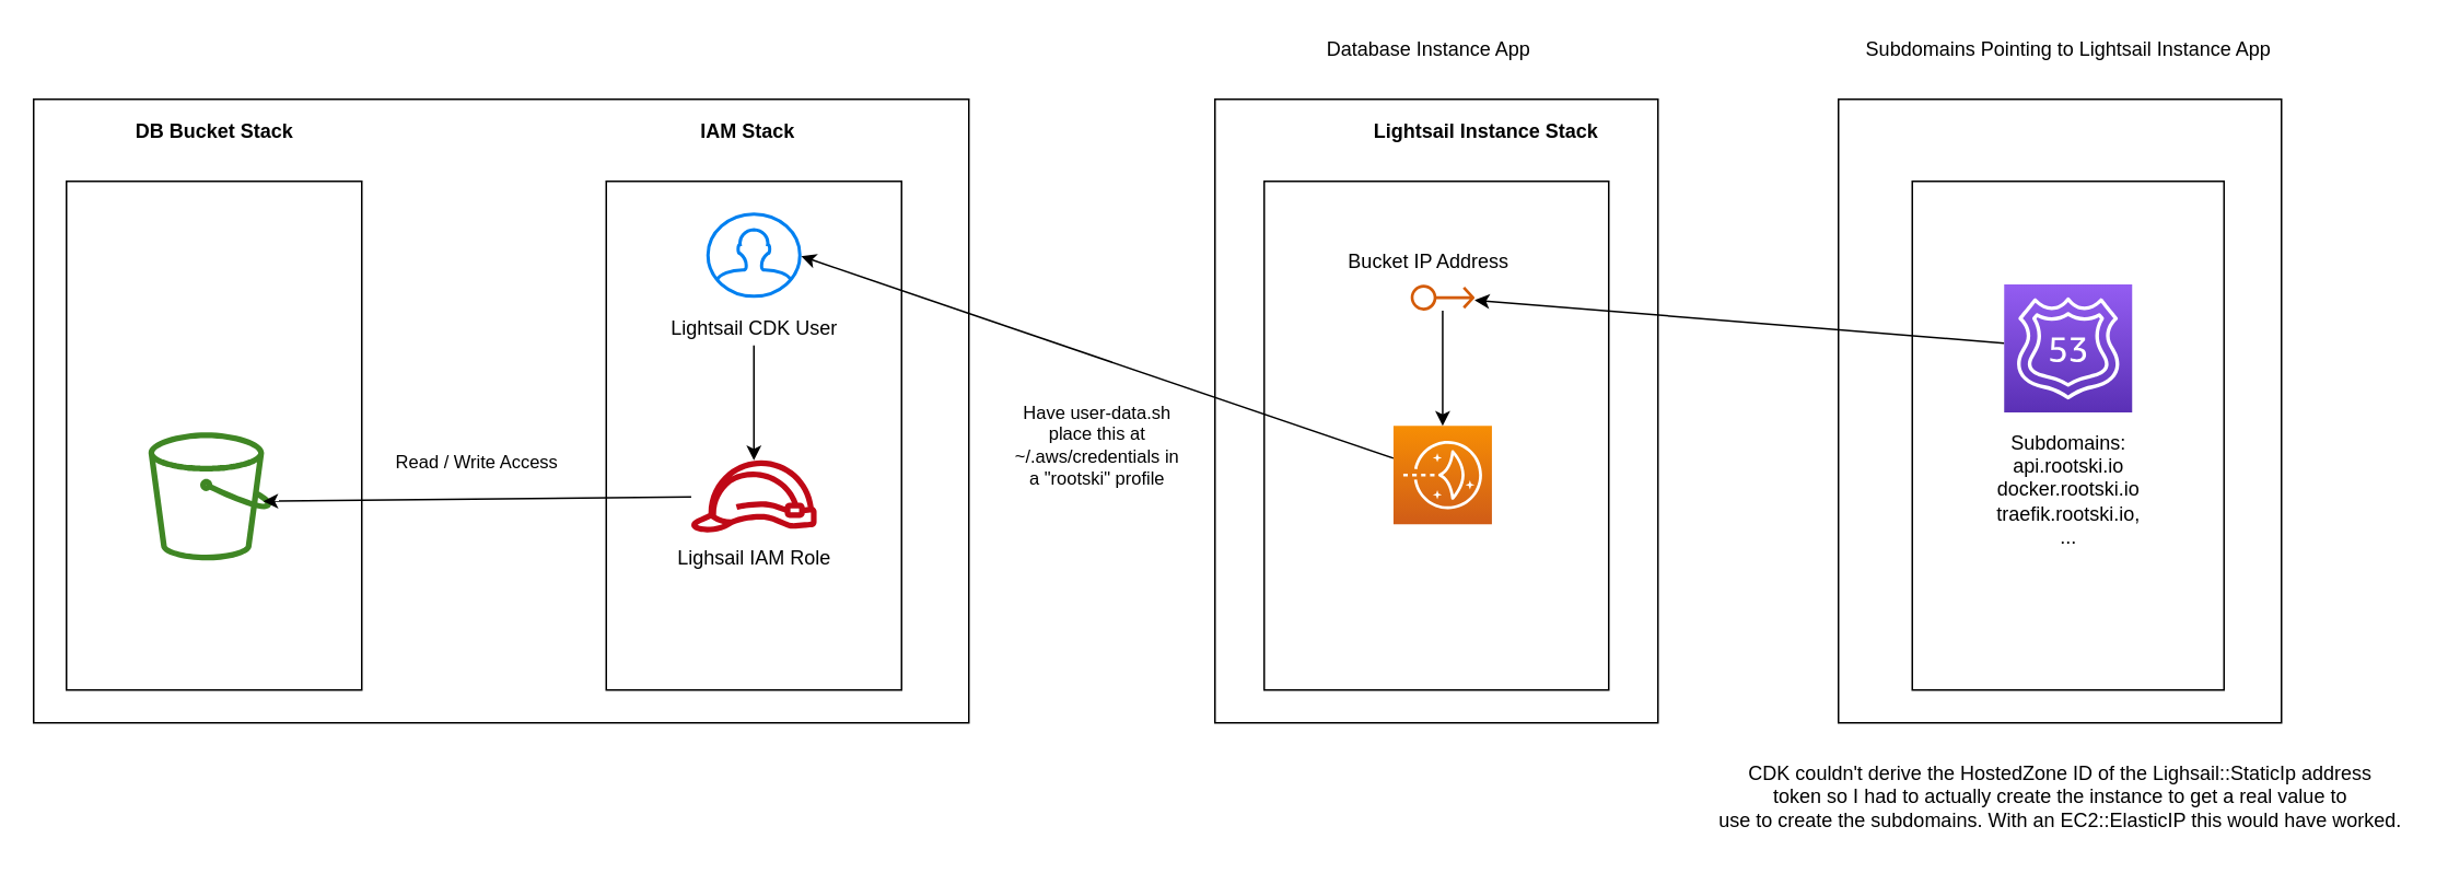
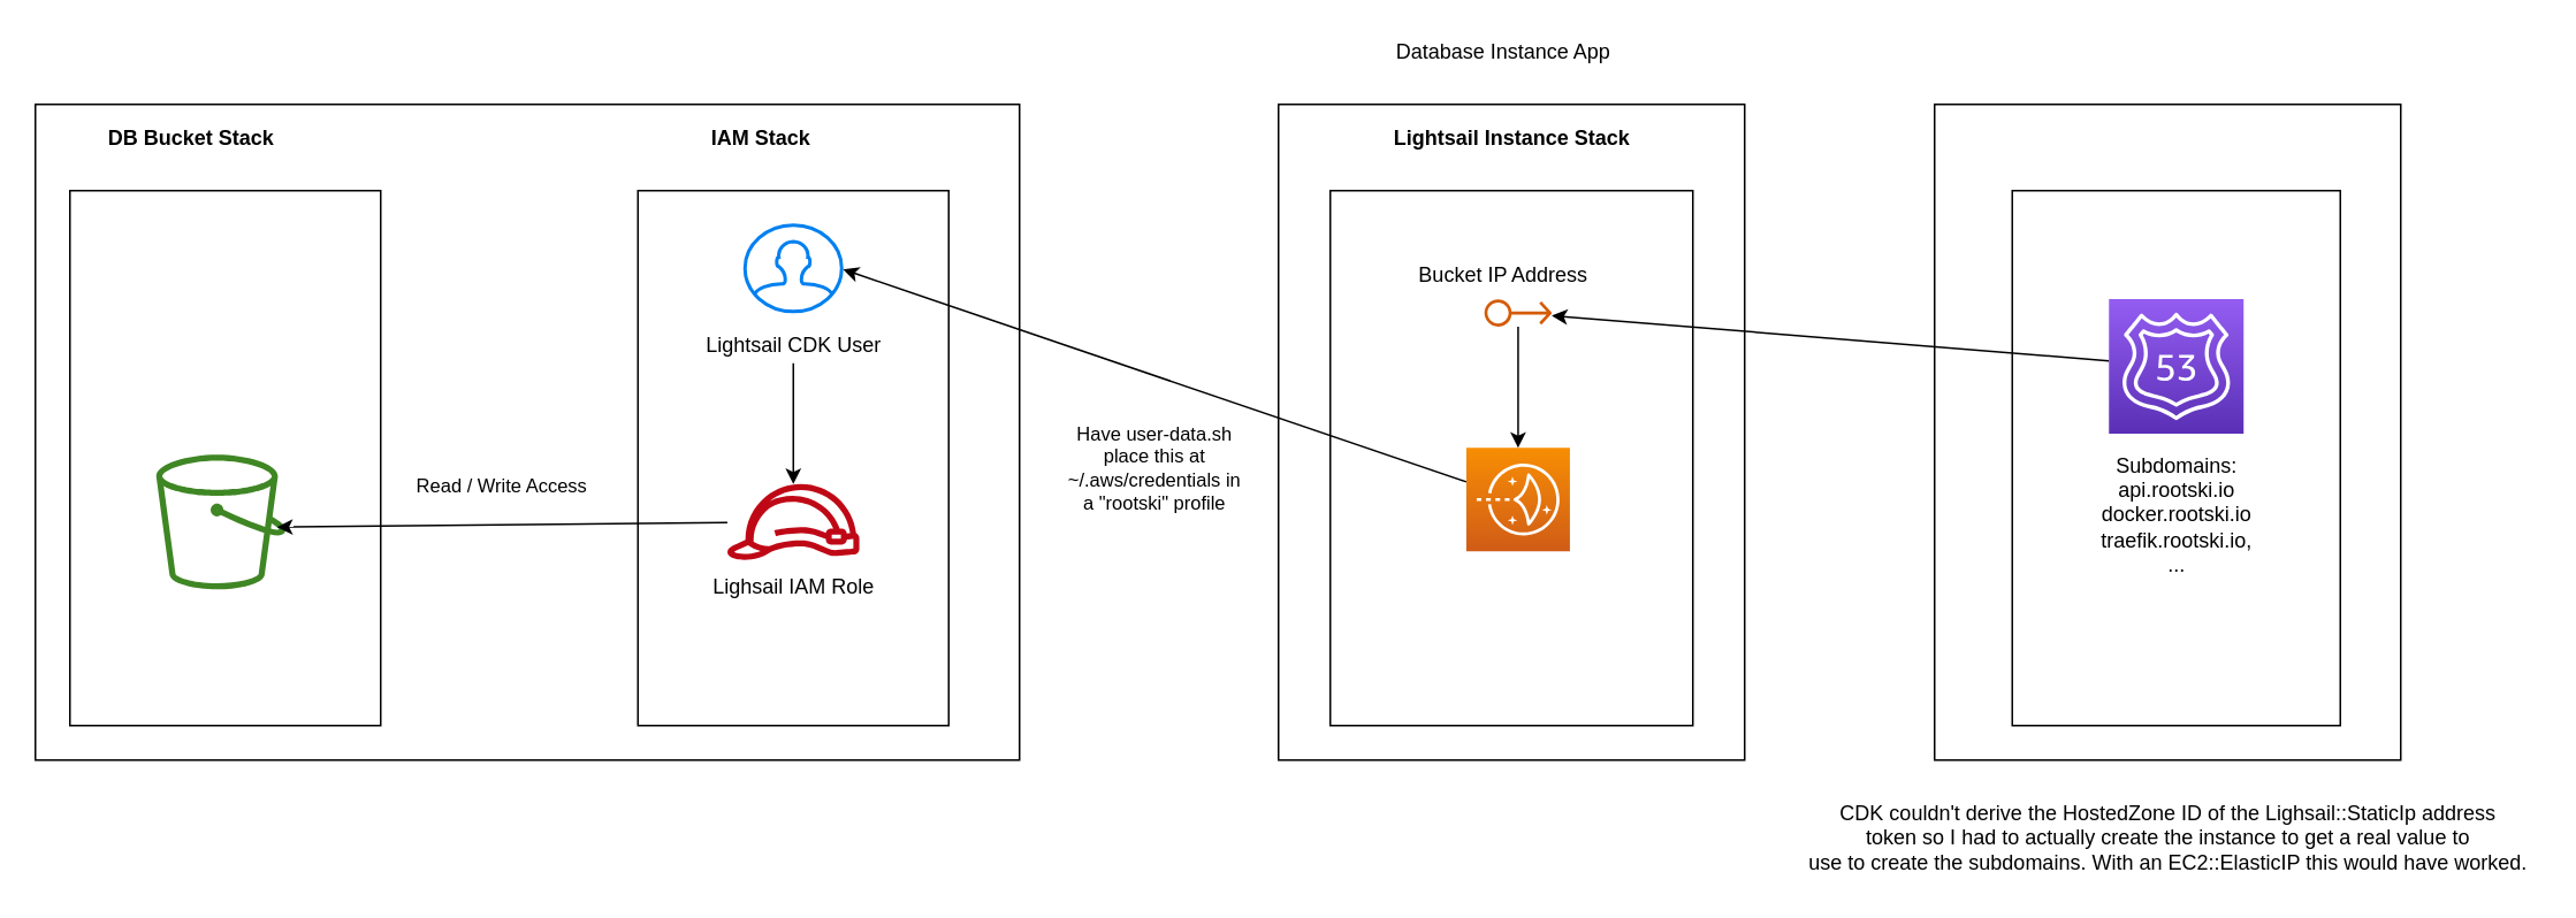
  <mxCell id="0" />
  <mxCell id="1" parent="0" />
  <mxCell id="2" value="" style="rounded=0;whiteSpace=wrap;html=1;" parent="1" vertex="1"><mxGeometry x="1120" y="60" width="270" height="380" as="geometry" /></mxCell>
  <mxCell id="3" value="" style="rounded=0;whiteSpace=wrap;html=1;" parent="1" vertex="1"><mxGeometry x="740" y="60" width="270" height="380" as="geometry" /></mxCell>
  <mxCell id="4" value="" style="rounded=0;whiteSpace=wrap;html=1;" parent="1" vertex="1"><mxGeometry x="20" y="60" width="570" height="380" as="geometry" /></mxCell>
  <mxCell id="5" value="" style="whiteSpace=wrap;html=1;" parent="1" vertex="1"><mxGeometry x="770" y="110" width="210" height="310" as="geometry" /></mxCell>
  <mxCell id="6" value="" style="whiteSpace=wrap;html=1;" parent="1" vertex="1"><mxGeometry x="369" y="110" width="180" height="310" as="geometry" /></mxCell>
  <mxCell id="7" value="" style="whiteSpace=wrap;html=1;" parent="1" vertex="1"><mxGeometry x="40" y="110" width="180" height="310" as="geometry" /></mxCell>
  <mxCell id="8" value="" style="sketch=0;outlineConnect=0;fontColor=#232F3E;gradientColor=none;fillColor=#3F8624;strokeColor=none;dashed=0;verticalLabelPosition=bottom;verticalAlign=top;align=center;html=1;fontSize=12;fontStyle=0;aspect=fixed;pointerEvents=1;shape=mxgraph.aws4.bucket;" parent="1" vertex="1"><mxGeometry x="90" y="263" width="75" height="78" as="geometry" /></mxCell>
  <mxCell id="9" style="edgeStyle=none;html=1;entryX=0.933;entryY=0.538;entryDx=0;entryDy=0;entryPerimeter=0;" parent="1" source="11" target="8" edge="1"><mxGeometry relative="1" as="geometry"><mxPoint x="280" y="302" as="targetPoint" /></mxGeometry></mxCell>
  <mxCell id="10" value="Read / Write Access" style="edgeLabel;html=1;align=center;verticalAlign=middle;resizable=0;points=[];" parent="9" vertex="1" connectable="0"><mxGeometry x="0.309" y="-2" relative="1" as="geometry"><mxPoint x="40" y="-22" as="offset" /></mxGeometry></mxCell>
  <mxCell id="11" value="" style="sketch=0;outlineConnect=0;fontColor=#232F3E;gradientColor=none;fillColor=#BF0816;strokeColor=none;dashed=0;verticalLabelPosition=bottom;verticalAlign=top;align=center;html=1;fontSize=12;fontStyle=0;aspect=fixed;pointerEvents=1;shape=mxgraph.aws4.role;" parent="1" vertex="1"><mxGeometry x="420" y="280" width="78" height="44" as="geometry" /></mxCell>
  <mxCell id="12" style="edgeStyle=none;html=1;" parent="1" source="13" target="11" edge="1"><mxGeometry relative="1" as="geometry" /></mxCell>
  <mxCell id="13" value="Lightsail CDK User" style="text;html=1;align=center;verticalAlign=middle;resizable=0;points=[];autosize=1;strokeColor=none;fillColor=none;" parent="1" vertex="1"><mxGeometry x="404" y="190" width="110" height="20" as="geometry" /></mxCell>
  <mxCell id="14" value="" style="html=1;verticalLabelPosition=bottom;align=center;labelBackgroundColor=#ffffff;verticalAlign=top;strokeWidth=2;strokeColor=#0080F0;shadow=0;dashed=0;shape=mxgraph.ios7.icons.user;" parent="1" vertex="1"><mxGeometry x="431" y="130" width="56" height="50" as="geometry" /></mxCell>
  <mxCell id="15" value="Lighsail IAM Role" style="text;html=1;align=center;verticalAlign=middle;resizable=0;points=[];autosize=1;strokeColor=none;fillColor=none;" parent="1" vertex="1"><mxGeometry x="404" y="330" width="110" height="20" as="geometry" /></mxCell>
  <mxCell id="16" style="html=1;entryX=1.015;entryY=0.513;entryDx=0;entryDy=0;entryPerimeter=0;" parent="1" source="18" target="14" edge="1"><mxGeometry relative="1" as="geometry" /></mxCell>
  <mxCell id="17" value="Have user-data.sh&lt;br&gt;place this at&lt;br&gt;~/.aws/credentials in&lt;br&gt;a &quot;rootski&quot; profile" style="edgeLabel;html=1;align=center;verticalAlign=middle;resizable=0;points=[];" parent="16" vertex="1" connectable="0"><mxGeometry x="0.005" y="-1" relative="1" as="geometry"><mxPoint y="55" as="offset" /></mxGeometry></mxCell>
  <mxCell id="18" value="" style="sketch=0;points=[[0,0,0],[0.25,0,0],[0.5,0,0],[0.75,0,0],[1,0,0],[0,1,0],[0.25,1,0],[0.5,1,0],[0.75,1,0],[1,1,0],[0,0.25,0],[0,0.5,0],[0,0.75,0],[1,0.25,0],[1,0.5,0],[1,0.75,0]];outlineConnect=0;fontColor=#232F3E;gradientColor=#F78E04;gradientDirection=north;fillColor=#D05C17;strokeColor=#ffffff;dashed=0;verticalLabelPosition=bottom;verticalAlign=top;align=center;html=1;fontSize=12;fontStyle=0;aspect=fixed;shape=mxgraph.aws4.resourceIcon;resIcon=mxgraph.aws4.lightsail;" parent="1" vertex="1"><mxGeometry x="848.79" y="259" width="60" height="60" as="geometry" /></mxCell>
  <mxCell id="19" style="edgeStyle=none;html=1;entryX=0.5;entryY=0;entryDx=0;entryDy=0;entryPerimeter=0;" parent="1" source="20" target="18" edge="1"><mxGeometry relative="1" as="geometry" /></mxCell>
  <mxCell id="20" value="" style="sketch=0;outlineConnect=0;fontColor=#232F3E;gradientColor=none;fillColor=#D45B07;strokeColor=none;dashed=0;verticalLabelPosition=bottom;verticalAlign=top;align=center;html=1;fontSize=12;fontStyle=0;aspect=fixed;pointerEvents=1;shape=mxgraph.aws4.elastic_ip_address;rotation=0;" parent="1" vertex="1"><mxGeometry x="859.29" y="172.75" width="39" height="16.25" as="geometry" /></mxCell>
  <mxCell id="21" value="Bucket IP Address" style="text;html=1;align=center;verticalAlign=middle;resizable=0;points=[];autosize=1;strokeColor=none;fillColor=none;" parent="1" vertex="1"><mxGeometry x="814.79" y="149" width="110" height="20" as="geometry" /></mxCell>
- <mxCell id="22" value="&lt;b&gt;DB Bucket Stack&lt;/b&gt;" style="text;html=1;align=center;verticalAlign=middle;resizable=0;points=[];autosize=1;strokeColor=none;fillColor=none;" parent="1" vertex="1"><mxGeometry x="75" y="70" width="110" height="20" as="geometry" /></mxCell>
- <mxCell id="23" value="&lt;b&gt;IAM Stack&lt;/b&gt;" style="text;html=1;align=center;verticalAlign=middle;resizable=0;points=[];autosize=1;strokeColor=none;fillColor=none;" parent="1" vertex="1"><mxGeometry x="420" y="70" width="70" height="20" as="geometry" /></mxCell>
- <mxCell id="24" value="&lt;b&gt;Lightsail Instance Stack&lt;/b&gt;" style="text;html=1;align=center;verticalAlign=middle;resizable=0;points=[];autosize=1;strokeColor=none;fillColor=none;" parent="1" vertex="1"><mxGeometry x="830" y="70" width="150" height="20" as="geometry" /></mxCell>
+ <mxCell id="22" value="&lt;b&gt;DB Bucket Stack&lt;/b&gt;" style="text;html=1;align=center;verticalAlign=middle;resizable=0;points=[];autosize=1;strokeColor=none;fillColor=none;" parent="1" vertex="1"><mxGeometry x="55" y="70" width="110" height="20" as="geometry" /></mxCell>
+ <mxCell id="23" value="&lt;b&gt;IAM Stack&lt;/b&gt;" style="text;html=1;align=center;verticalAlign=middle;resizable=0;points=[];autosize=1;strokeColor=none;fillColor=none;" parent="1" vertex="1"><mxGeometry x="405" y="70" width="70" height="20" as="geometry" /></mxCell>
+ <mxCell id="24" value="&lt;b&gt;Lightsail Instance Stack&lt;/b&gt;" style="text;html=1;align=center;verticalAlign=middle;resizable=0;points=[];autosize=1;strokeColor=none;fillColor=none;" parent="1" vertex="1"><mxGeometry x="800" y="70" width="150" height="20" as="geometry" /></mxCell>
  <mxCell id="25" value="" style="whiteSpace=wrap;html=1;" parent="1" vertex="1"><mxGeometry x="1165" y="110" width="190" height="310" as="geometry" /></mxCell>
  <mxCell id="26" value="Database Instance App" style="text;html=1;align=center;verticalAlign=middle;resizable=0;points=[];autosize=1;strokeColor=none;fillColor=none;" parent="1" vertex="1"><mxGeometry x="805" y="20" width="130" height="20" as="geometry" /></mxCell>
  <mxCell id="27" style="edgeStyle=none;html=1;" parent="1" source="28" target="20" edge="1"><mxGeometry relative="1" as="geometry" /></mxCell>
  <mxCell id="28" value="" style="sketch=0;points=[[0,0,0],[0.25,0,0],[0.5,0,0],[0.75,0,0],[1,0,0],[0,1,0],[0.25,1,0],[0.5,1,0],[0.75,1,0],[1,1,0],[0,0.25,0],[0,0.5,0],[0,0.75,0],[1,0.25,0],[1,0.5,0],[1,0.75,0]];outlineConnect=0;fontColor=#232F3E;gradientColor=#945DF2;gradientDirection=north;fillColor=#5A30B5;strokeColor=#ffffff;dashed=0;verticalLabelPosition=bottom;verticalAlign=top;align=center;html=1;fontSize=12;fontStyle=0;aspect=fixed;shape=mxgraph.aws4.resourceIcon;resIcon=mxgraph.aws4.route_53;" parent="1" vertex="1"><mxGeometry x="1221" y="172.75" width="78" height="78" as="geometry" /></mxCell>
  <mxCell id="29" value="Subdomains:&lt;br&gt;api.rootski.io&lt;br&gt;docker.rootski.io&lt;br&gt;traefik.rootski.io,&lt;br&gt;..." style="text;html=1;align=center;verticalAlign=middle;resizable=0;points=[];autosize=1;strokeColor=none;fillColor=none;" parent="1" vertex="1"><mxGeometry x="1210" y="263" width="100" height="70" as="geometry" /></mxCell>
- <mxCell id="30" value="Subdomains Pointing to Lightsail Instance App" style="text;html=1;align=center;verticalAlign=middle;resizable=0;points=[];autosize=1;strokeColor=none;fillColor=none;" parent="1" vertex="1"><mxGeometry x="1130" y="20" width="260" height="20" as="geometry" /></mxCell>
  <mxCell id="31" value="CDK couldn't derive the HostedZone ID of the Lighsail::StaticIp address&lt;br&gt;token so I had to actually create the instance to get a real value to&lt;br&gt;use to create the subdomains. With an EC2::ElasticIP this would have worked." style="text;html=1;align=center;verticalAlign=middle;resizable=0;points=[];autosize=1;strokeColor=none;fillColor=none;" vertex="1" parent="1"><mxGeometry x="1040" y="460" width="430" height="50" as="geometry" /></mxCell>
